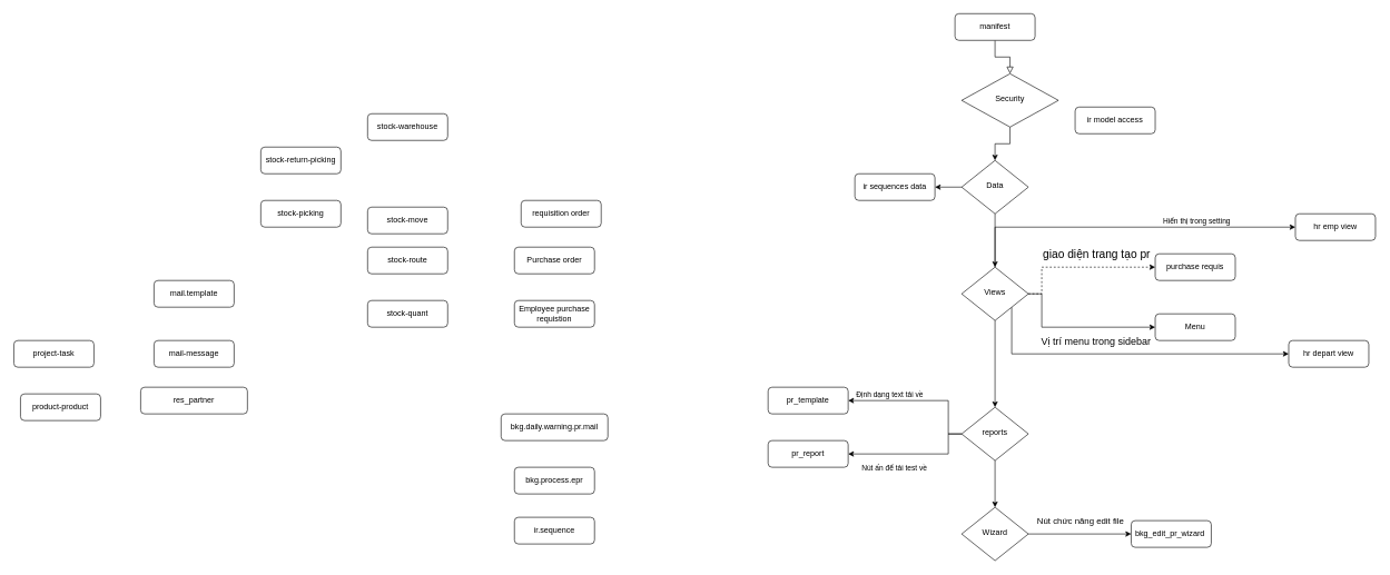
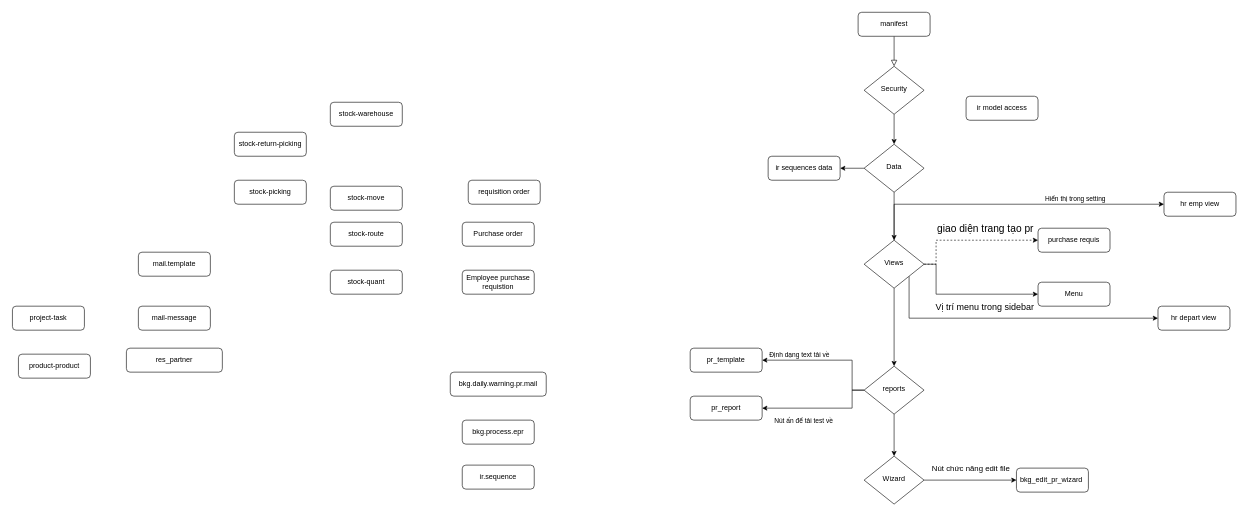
  <mxCell id="0" />
  <mxCell id="1" parent="0" />
  <mxCell id="2" value="" style="rounded=0;html=1;jettySize=auto;orthogonalLoop=1;fontSize=11;endArrow=block;endFill=0;endSize=8;strokeWidth=1;shadow=0;labelBackgroundColor=none;edgeStyle=orthogonalEdgeStyle;" parent="1" source="3" target="5" edge="1"><mxGeometry relative="1" as="geometry" /></mxCell>
  <mxCell id="3" value="manifest" style="rounded=1;whiteSpace=wrap;html=1;fontSize=12;glass=0;strokeWidth=1;shadow=0;" parent="1" vertex="1"><mxGeometry x="1430" y="20" width="120" height="40" as="geometry" /></mxCell>
  <mxCell id="4" style="edgeStyle=orthogonalEdgeStyle;rounded=0;orthogonalLoop=1;jettySize=auto;html=1;" parent="1" source="5" target="9" edge="1"><mxGeometry relative="1" as="geometry" /></mxCell>
- <mxCell id="5" value="Security" style="rhombus;whiteSpace=wrap;html=1;shadow=0;fontFamily=Helvetica;fontSize=12;align=center;strokeWidth=1;spacing=6;spacingTop=-4;" parent="1" vertex="1"><mxGeometry x="1440" y="110" width="145" height="80" as="geometry" /></mxCell>
+ <mxCell id="5" value="Security" style="rhombus;whiteSpace=wrap;html=1;shadow=0;fontFamily=Helvetica;fontSize=12;align=center;strokeWidth=1;spacing=6;spacingTop=-4;" parent="1" vertex="1"><mxGeometry x="1440" y="110" width="100" height="80" as="geometry" /></mxCell>
  <mxCell id="6" value="Purchase order" style="rounded=1;whiteSpace=wrap;html=1;fontSize=12;glass=0;strokeWidth=1;shadow=0;" parent="1" vertex="1"><mxGeometry x="770" y="370" width="120" height="40" as="geometry" /></mxCell>
  <mxCell id="7" style="edgeStyle=orthogonalEdgeStyle;rounded=0;orthogonalLoop=1;jettySize=auto;html=1;entryX=0.5;entryY=0;entryDx=0;entryDy=0;" parent="1" source="9" target="20" edge="1"><mxGeometry relative="1" as="geometry" /></mxCell>
  <mxCell id="8" style="edgeStyle=orthogonalEdgeStyle;rounded=0;orthogonalLoop=1;jettySize=auto;html=1;" parent="1" source="9" target="10" edge="1"><mxGeometry relative="1" as="geometry" /></mxCell>
  <mxCell id="9" value="Data" style="rhombus;whiteSpace=wrap;html=1;shadow=0;fontFamily=Helvetica;fontSize=12;align=center;strokeWidth=1;spacing=6;spacingTop=-4;" parent="1" vertex="1"><mxGeometry x="1440" y="240" width="100" height="80" as="geometry" /></mxCell>
  <mxCell id="10" value="ir sequences data" style="rounded=1;whiteSpace=wrap;html=1;fontSize=12;glass=0;strokeWidth=1;shadow=0;" parent="1" vertex="1"><mxGeometry y="260" width="120" height="40" as="geometry" x="1280" /></mxCell>
  <mxCell id="11" value="Employee purchase requistion" style="rounded=1;whiteSpace=wrap;html=1;fontSize=12;glass=0;strokeWidth=1;shadow=0;" parent="1" vertex="1"><mxGeometry x="770" y="450" width="120" height="40" as="geometry" /></mxCell>
  <mxCell id="12" style="edgeStyle=orthogonalEdgeStyle;rounded=0;orthogonalLoop=1;jettySize=auto;html=1;" parent="1" source="20" target="26" edge="1"><mxGeometry relative="1" as="geometry" /></mxCell>
  <mxCell id="13" style="edgeStyle=orthogonalEdgeStyle;rounded=0;orthogonalLoop=1;jettySize=auto;html=1;dashed=1;" parent="1" source="20" target="32" edge="1"><mxGeometry relative="1" as="geometry"><Array as="points"><mxPoint x="1560" y="440" /><mxPoint x="1560" y="400" /></Array></mxGeometry></mxCell>
  <mxCell id="14" value="giao diện trang tạo pr" style="edgeLabel;html=1;align=center;verticalAlign=middle;resizable=0;points=[];fontSize=17;" parent="13" vertex="1" connectable="0"><mxGeometry x="0.225" y="4" relative="1" as="geometry"><mxPoint y="-16" as="offset" /></mxGeometry></mxCell>
  <mxCell id="15" style="edgeStyle=orthogonalEdgeStyle;rounded=0;orthogonalLoop=1;jettySize=auto;html=1;entryX=0;entryY=0.5;entryDx=0;entryDy=0;" parent="1" source="20" target="31" edge="1"><mxGeometry relative="1" as="geometry"><Array as="points"><mxPoint x="1560" y="440" /><mxPoint x="1560" y="490" /></Array></mxGeometry></mxCell>
  <mxCell id="16" value="Vị trí menu trong sidebar" style="edgeLabel;html=1;align=center;verticalAlign=middle;resizable=0;points=[];fontSize=15;" parent="15" vertex="1" connectable="0"><mxGeometry x="0.002" y="5" relative="1" as="geometry"><mxPoint x="30" y="25" as="offset" /></mxGeometry></mxCell>
  <mxCell id="17" style="edgeStyle=orthogonalEdgeStyle;rounded=0;orthogonalLoop=1;jettySize=auto;html=1;" parent="1" source="20" target="38" edge="1"><mxGeometry relative="1" as="geometry"><Array as="points"><mxPoint x="1490" y="340" /></Array></mxGeometry></mxCell>
  <mxCell id="18" value="Hiển thị trong setting" style="edgeLabel;html=1;align=center;verticalAlign=middle;resizable=0;points=[];" parent="17" vertex="1" connectable="0"><mxGeometry x="0.481" y="2" relative="1" as="geometry"><mxPoint x="-17" y="-8" as="offset" /></mxGeometry></mxCell>
  <mxCell id="19" style="edgeStyle=orthogonalEdgeStyle;rounded=0;orthogonalLoop=1;jettySize=auto;html=1;exitX=1;exitY=1;exitDx=0;exitDy=0;entryX=0;entryY=0.5;entryDx=0;entryDy=0;" parent="1" source="20" target="37" edge="1"><mxGeometry relative="1" as="geometry"><Array as="points"><mxPoint x="1515" y="530" /></Array></mxGeometry></mxCell>
  <mxCell id="20" value="Views" style="rhombus;whiteSpace=wrap;html=1;shadow=0;fontFamily=Helvetica;fontSize=12;align=center;strokeWidth=1;spacing=6;spacingTop=-4;" parent="1" vertex="1"><mxGeometry x="1440" y="400" width="100" height="80" as="geometry" /></mxCell>
  <mxCell id="21" style="edgeStyle=orthogonalEdgeStyle;rounded=0;orthogonalLoop=1;jettySize=auto;html=1;" parent="1" source="26" target="29" edge="1"><mxGeometry relative="1" as="geometry" /></mxCell>
  <mxCell id="22" style="edgeStyle=orthogonalEdgeStyle;rounded=0;orthogonalLoop=1;jettySize=auto;html=1;entryX=1;entryY=0.5;entryDx=0;entryDy=0;" parent="1" source="26" target="34" edge="1"><mxGeometry relative="1" as="geometry"><Array as="points"><mxPoint x="1420" y="650" /><mxPoint x="1420" y="600" /></Array></mxGeometry></mxCell>
  <mxCell id="23" value="Định dạng text tải về" style="edgeLabel;html=1;align=center;verticalAlign=middle;resizable=0;points=[];" parent="22" vertex="1" connectable="0"><mxGeometry x="0.52" y="4" relative="1" as="geometry"><mxPoint x="8" y="-14" as="offset" /></mxGeometry></mxCell>
  <mxCell id="24" style="edgeStyle=orthogonalEdgeStyle;rounded=0;orthogonalLoop=1;jettySize=auto;html=1;" parent="1" source="26" target="33" edge="1"><mxGeometry relative="1" as="geometry"><Array as="points"><mxPoint x="1420" y="650" /><mxPoint x="1420" y="680" /></Array></mxGeometry></mxCell>
  <mxCell id="25" value="Nút ấn để tải test về" style="edgeLabel;html=1;align=center;verticalAlign=middle;resizable=0;points=[];" parent="24" vertex="1" connectable="0"><mxGeometry x="0.322" y="4" relative="1" as="geometry"><mxPoint y="16" as="offset" /></mxGeometry></mxCell>
  <mxCell id="26" value="reports" style="rhombus;whiteSpace=wrap;html=1;shadow=0;fontFamily=Helvetica;fontSize=12;align=center;strokeWidth=1;spacing=6;spacingTop=-4;" parent="1" vertex="1"><mxGeometry x="1440" y="610" width="100" height="80" as="geometry" /></mxCell>
  <mxCell id="27" style="edgeStyle=orthogonalEdgeStyle;rounded=0;orthogonalLoop=1;jettySize=auto;html=1;exitX=1;exitY=0.5;exitDx=0;exitDy=0;" parent="1" source="29" target="36" edge="1"><mxGeometry relative="1" as="geometry" /></mxCell>
  <mxCell id="28" value="Nút chức năng edit file" style="edgeLabel;html=1;align=center;verticalAlign=middle;resizable=0;points=[];fontSize=13;" parent="27" vertex="1" connectable="0"><mxGeometry x="0.012" y="-1" relative="1" as="geometry"><mxPoint x="-1" y="-21" as="offset" /></mxGeometry></mxCell>
  <mxCell id="29" value="Wizard" style="rhombus;whiteSpace=wrap;html=1;shadow=0;fontFamily=Helvetica;fontSize=12;align=center;strokeWidth=1;spacing=6;spacingTop=-4;" parent="1" vertex="1"><mxGeometry x="1440" y="760" width="100" height="80" as="geometry" /></mxCell>
  <mxCell id="30" value="ir model access" style="rounded=1;whiteSpace=wrap;html=1;fontSize=12;glass=0;strokeWidth=1;shadow=0;" parent="1" vertex="1"><mxGeometry x="1610" y="160" width="120" height="40" as="geometry" /></mxCell>
  <mxCell id="31" value="Menu" style="rounded=1;whiteSpace=wrap;html=1;fontSize=12;glass=0;strokeWidth=1;shadow=0;" parent="1" vertex="1"><mxGeometry x="1730" y="470" width="120" height="40" as="geometry" /></mxCell>
  <mxCell id="32" value="purchase requis" style="rounded=1;whiteSpace=wrap;html=1;fontSize=12;glass=0;strokeWidth=1;shadow=0;" parent="1" vertex="1"><mxGeometry x="1730" y="380" width="120" height="40" as="geometry" /></mxCell>
  <mxCell id="33" value="pr_report" style="rounded=1;whiteSpace=wrap;html=1;fontSize=12;glass=0;strokeWidth=1;shadow=0;" parent="1" vertex="1"><mxGeometry x="1150" y="660" width="120" height="40" as="geometry" /></mxCell>
  <mxCell id="34" value="pr_template" style="rounded=1;whiteSpace=wrap;html=1;fontSize=12;glass=0;strokeWidth=1;shadow=0;" parent="1" vertex="1"><mxGeometry x="1150" y="580" width="120" height="40" as="geometry" /></mxCell>
  <mxCell id="35" value="mail.template" style="rounded=1;whiteSpace=wrap;html=1;fontSize=12;glass=0;strokeWidth=1;shadow=0;" parent="1" vertex="1"><mxGeometry x="230" y="420" width="120" height="40" as="geometry" /></mxCell>
  <mxCell id="36" value="bkg_edit_pr_wizard&amp;nbsp;" style="rounded=1;whiteSpace=wrap;html=1;fontSize=12;glass=0;strokeWidth=1;shadow=0;" parent="1" vertex="1"><mxGeometry x="1694" y="780" width="120" height="40" as="geometry" /></mxCell>
  <mxCell id="37" value="hr depart view" style="rounded=1;whiteSpace=wrap;html=1;fontSize=12;glass=0;strokeWidth=1;shadow=0;" parent="1" vertex="1"><mxGeometry x="1930" y="510" width="120" height="40" as="geometry" /></mxCell>
  <mxCell id="38" value="hr emp view" style="rounded=1;whiteSpace=wrap;html=1;fontSize=12;glass=0;strokeWidth=1;shadow=0;" parent="1" vertex="1"><mxGeometry x="1940" y="320" width="120" height="40" as="geometry" /></mxCell>
  <mxCell id="39" value="bkg.daily.warning.pr.mail" style="rounded=1;whiteSpace=wrap;html=1;fontSize=12;glass=0;strokeWidth=1;shadow=0;" vertex="1" parent="1"><mxGeometry x="750" y="620" width="160" height="40" as="geometry" /></mxCell>
  <mxCell id="40" value="bkg.process.epr" style="rounded=1;whiteSpace=wrap;html=1;fontSize=12;glass=0;strokeWidth=1;shadow=0;" vertex="1" parent="1"><mxGeometry x="770" y="700" width="120" height="40" as="geometry" /></mxCell>
  <mxCell id="41" value="ir.sequence" style="rounded=1;whiteSpace=wrap;html=1;fontSize=12;glass=0;strokeWidth=1;shadow=0;" vertex="1" parent="1"><mxGeometry x="770" y="775" width="120" height="40" as="geometry" /></mxCell>
  <mxCell id="42" value="stock-route" style="rounded=1;whiteSpace=wrap;html=1;fontSize=12;glass=0;strokeWidth=1;shadow=0;" vertex="1" parent="1"><mxGeometry x="550" y="370" width="120" height="40" as="geometry" /></mxCell>
  <mxCell id="43" value="stock-quant" style="rounded=1;whiteSpace=wrap;html=1;fontSize=12;glass=0;strokeWidth=1;shadow=0;" vertex="1" parent="1"><mxGeometry x="550" y="450" width="120" height="40" as="geometry" /></mxCell>
  <mxCell id="44" value="stock-picking" style="rounded=1;whiteSpace=wrap;html=1;fontSize=12;glass=0;strokeWidth=1;shadow=0;" vertex="1" parent="1"><mxGeometry x="390" y="300" width="120" height="40" as="geometry" /></mxCell>
  <mxCell id="45" value="res_partner" style="rounded=1;whiteSpace=wrap;html=1;fontSize=12;glass=0;strokeWidth=1;shadow=0;" vertex="1" parent="1"><mxGeometry x="210" y="580" width="160" height="40" as="geometry" /></mxCell>
  <mxCell id="46" value="stock-warehouse" style="rounded=1;whiteSpace=wrap;html=1;fontSize=12;glass=0;strokeWidth=1;shadow=0;" vertex="1" parent="1"><mxGeometry x="550" y="170" width="120" height="40" as="geometry" /></mxCell>
  <mxCell id="47" value="requisition order" style="rounded=1;whiteSpace=wrap;html=1;fontSize=12;glass=0;strokeWidth=1;shadow=0;" vertex="1" parent="1"><mxGeometry x="780" y="300" width="120" height="40" as="geometry" /></mxCell>
  <mxCell id="48" value="project-task" style="rounded=1;whiteSpace=wrap;html=1;fontSize=12;glass=0;strokeWidth=1;shadow=0;" vertex="1" parent="1"><mxGeometry x="20" y="510" width="120" height="40" as="geometry" /></mxCell>
  <mxCell id="49" value="stock-move" style="rounded=1;whiteSpace=wrap;html=1;fontSize=12;glass=0;strokeWidth=1;shadow=0;" vertex="1" parent="1"><mxGeometry x="550" y="310" width="120" height="40" as="geometry" /></mxCell>
  <mxCell id="50" value="mail-message" style="rounded=1;whiteSpace=wrap;html=1;fontSize=12;glass=0;strokeWidth=1;shadow=0;" vertex="1" parent="1"><mxGeometry x="230" y="510" width="120" height="40" as="geometry" /></mxCell>
  <mxCell id="51" value="product-product" style="rounded=1;whiteSpace=wrap;html=1;fontSize=12;glass=0;strokeWidth=1;shadow=0;" vertex="1" parent="1"><mxGeometry x="30" y="590" width="120" height="40" as="geometry" /></mxCell>
  <mxCell id="52" value="stock-return-picking" style="rounded=1;whiteSpace=wrap;html=1;fontSize=12;glass=0;strokeWidth=1;shadow=0;" vertex="1" parent="1"><mxGeometry x="390" y="220" width="120" height="40" as="geometry" /></mxCell>
